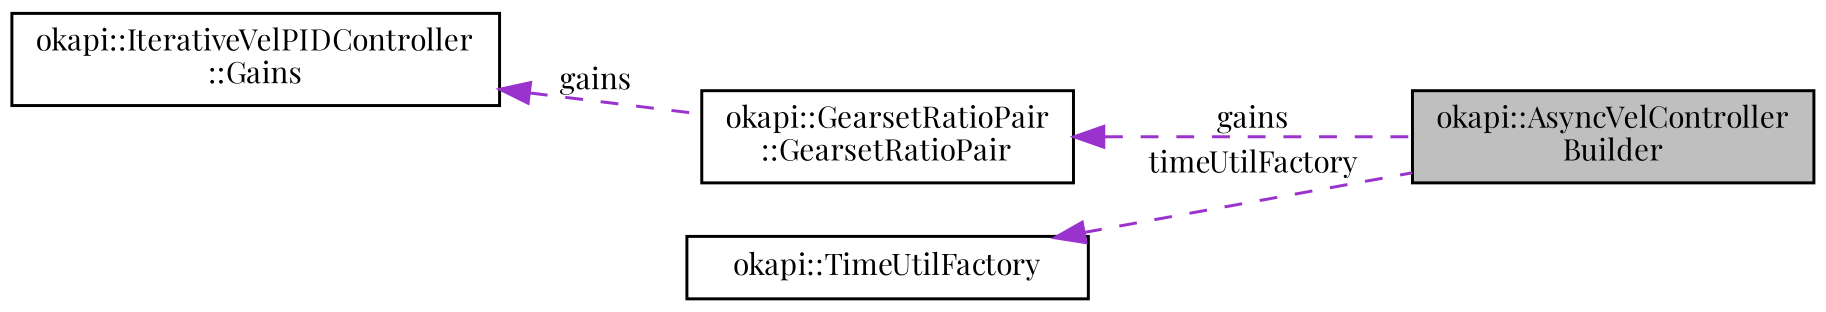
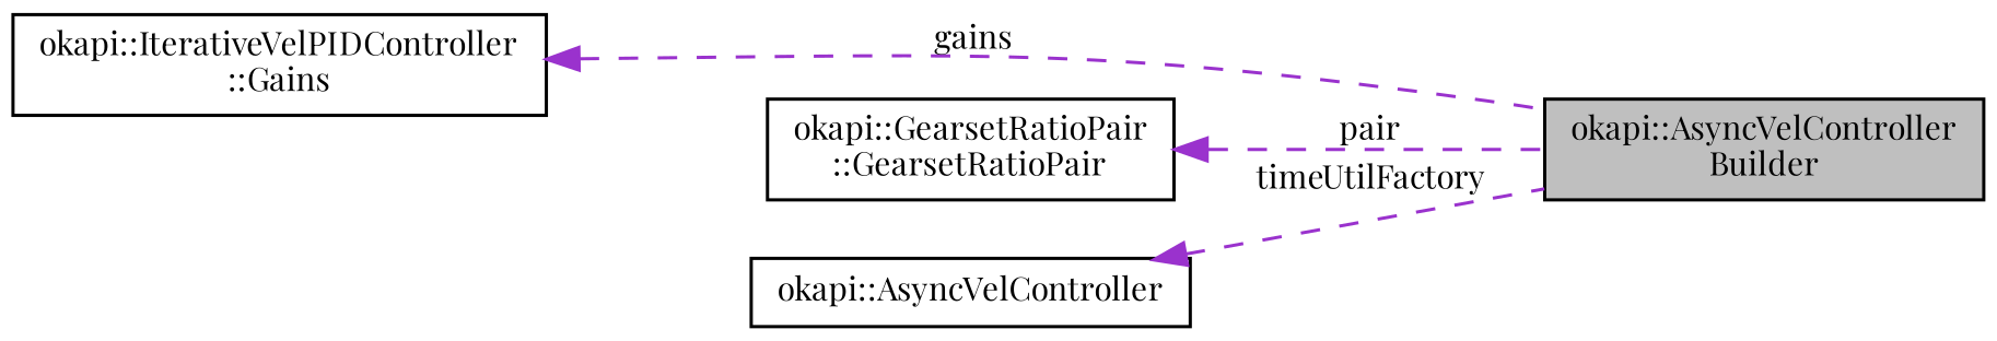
  digraph {
    fontname="Playfair Display"
    rankdir=LR
    node [color=black fillcolor=white fontname="Playfair Display" fontsize=10 shape=record style=filled]
    edge [color=darkorchid3 dir=back fontname="Playfair Display" fontsize=10 labelfontname=Helvetica labelfontsize=10 style=dashed]
    n1 [fillcolor=grey75 fontcolor=black height=0.2 label="okapi::AsyncVelController\lBuilder" width=0.4]
    n2 [height=0.2 label="okapi::GearsetRatioPair\l::GearsetRatioPair" width=0.4]
-   n3 [height=0.2 label="okapi::TimeUtilFactory" width=0.4]
+   n3 [height=0.2 label="okapi::AsyncVelController" width=0.4]
    n4 [height=0.2 label="okapi::IterativeVelPIDController\l::Gains" width=0.4]
-   n2 -> n1 [label=" gains"]
+   n2 -> n1 [label=" pair"]
    n3 -> n1 [label=" timeUtilFactory"]
-   n4 -> n2 [label=" gains"]
+   n4 -> n1 [label=" gains"]
  }
